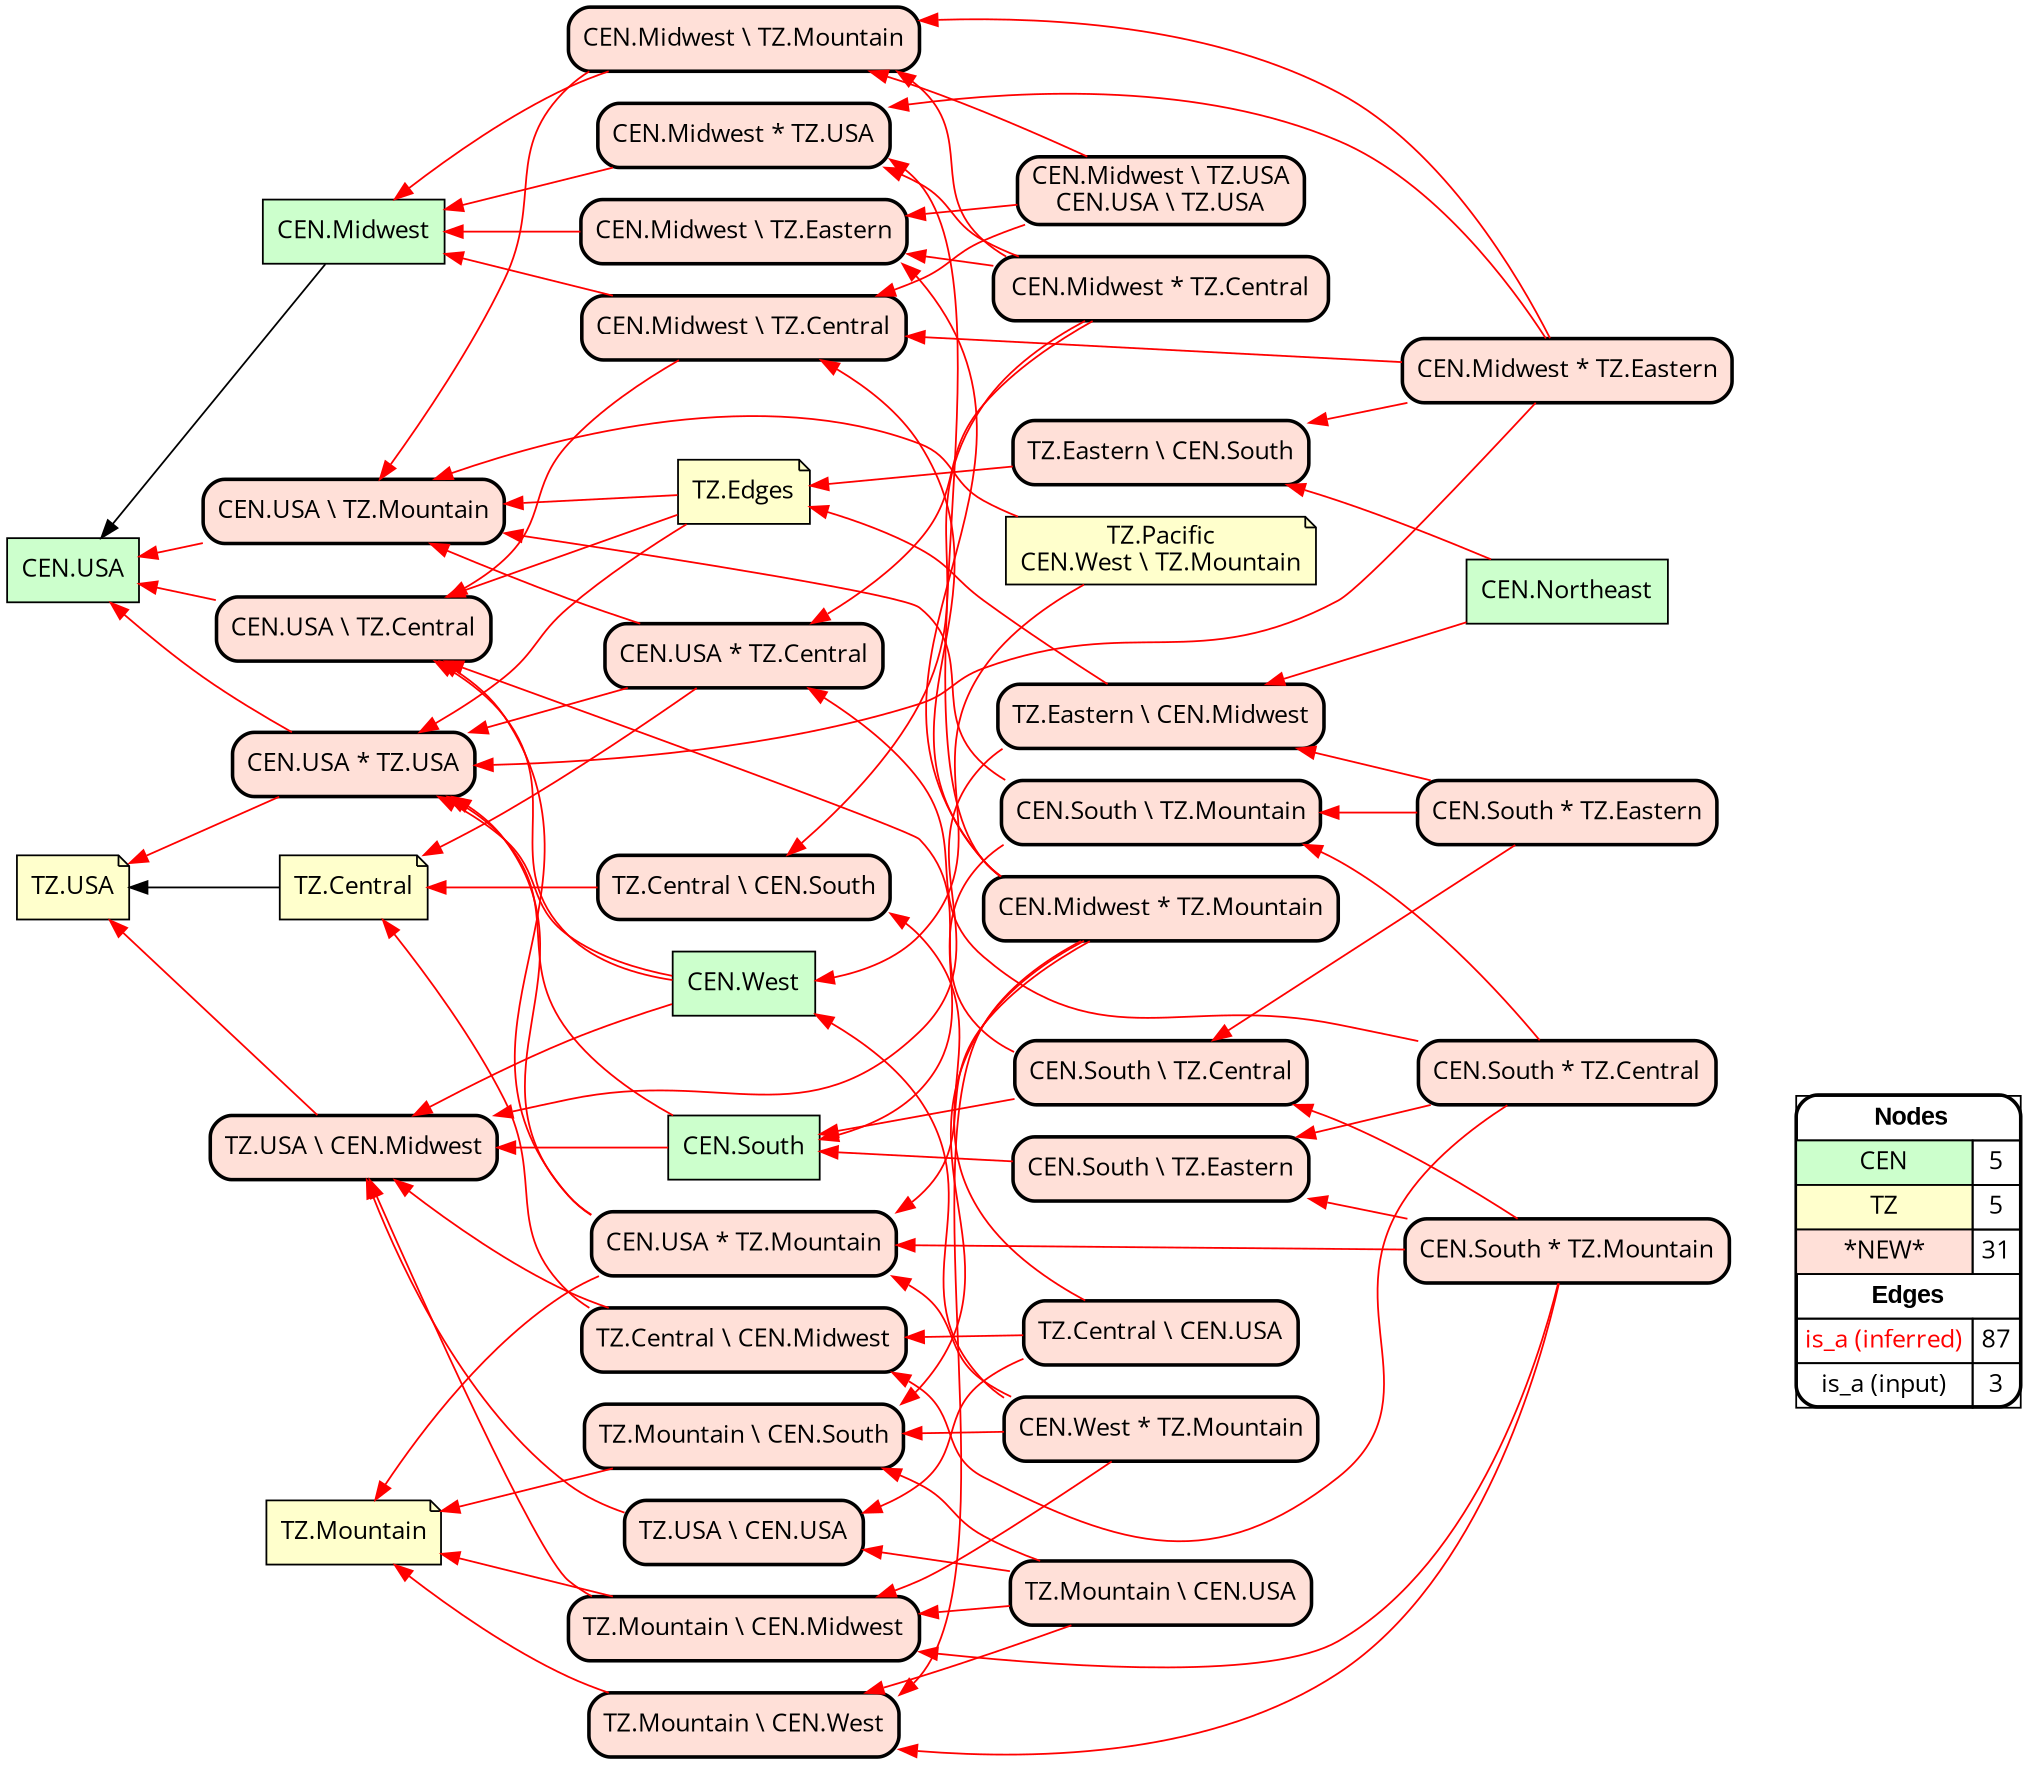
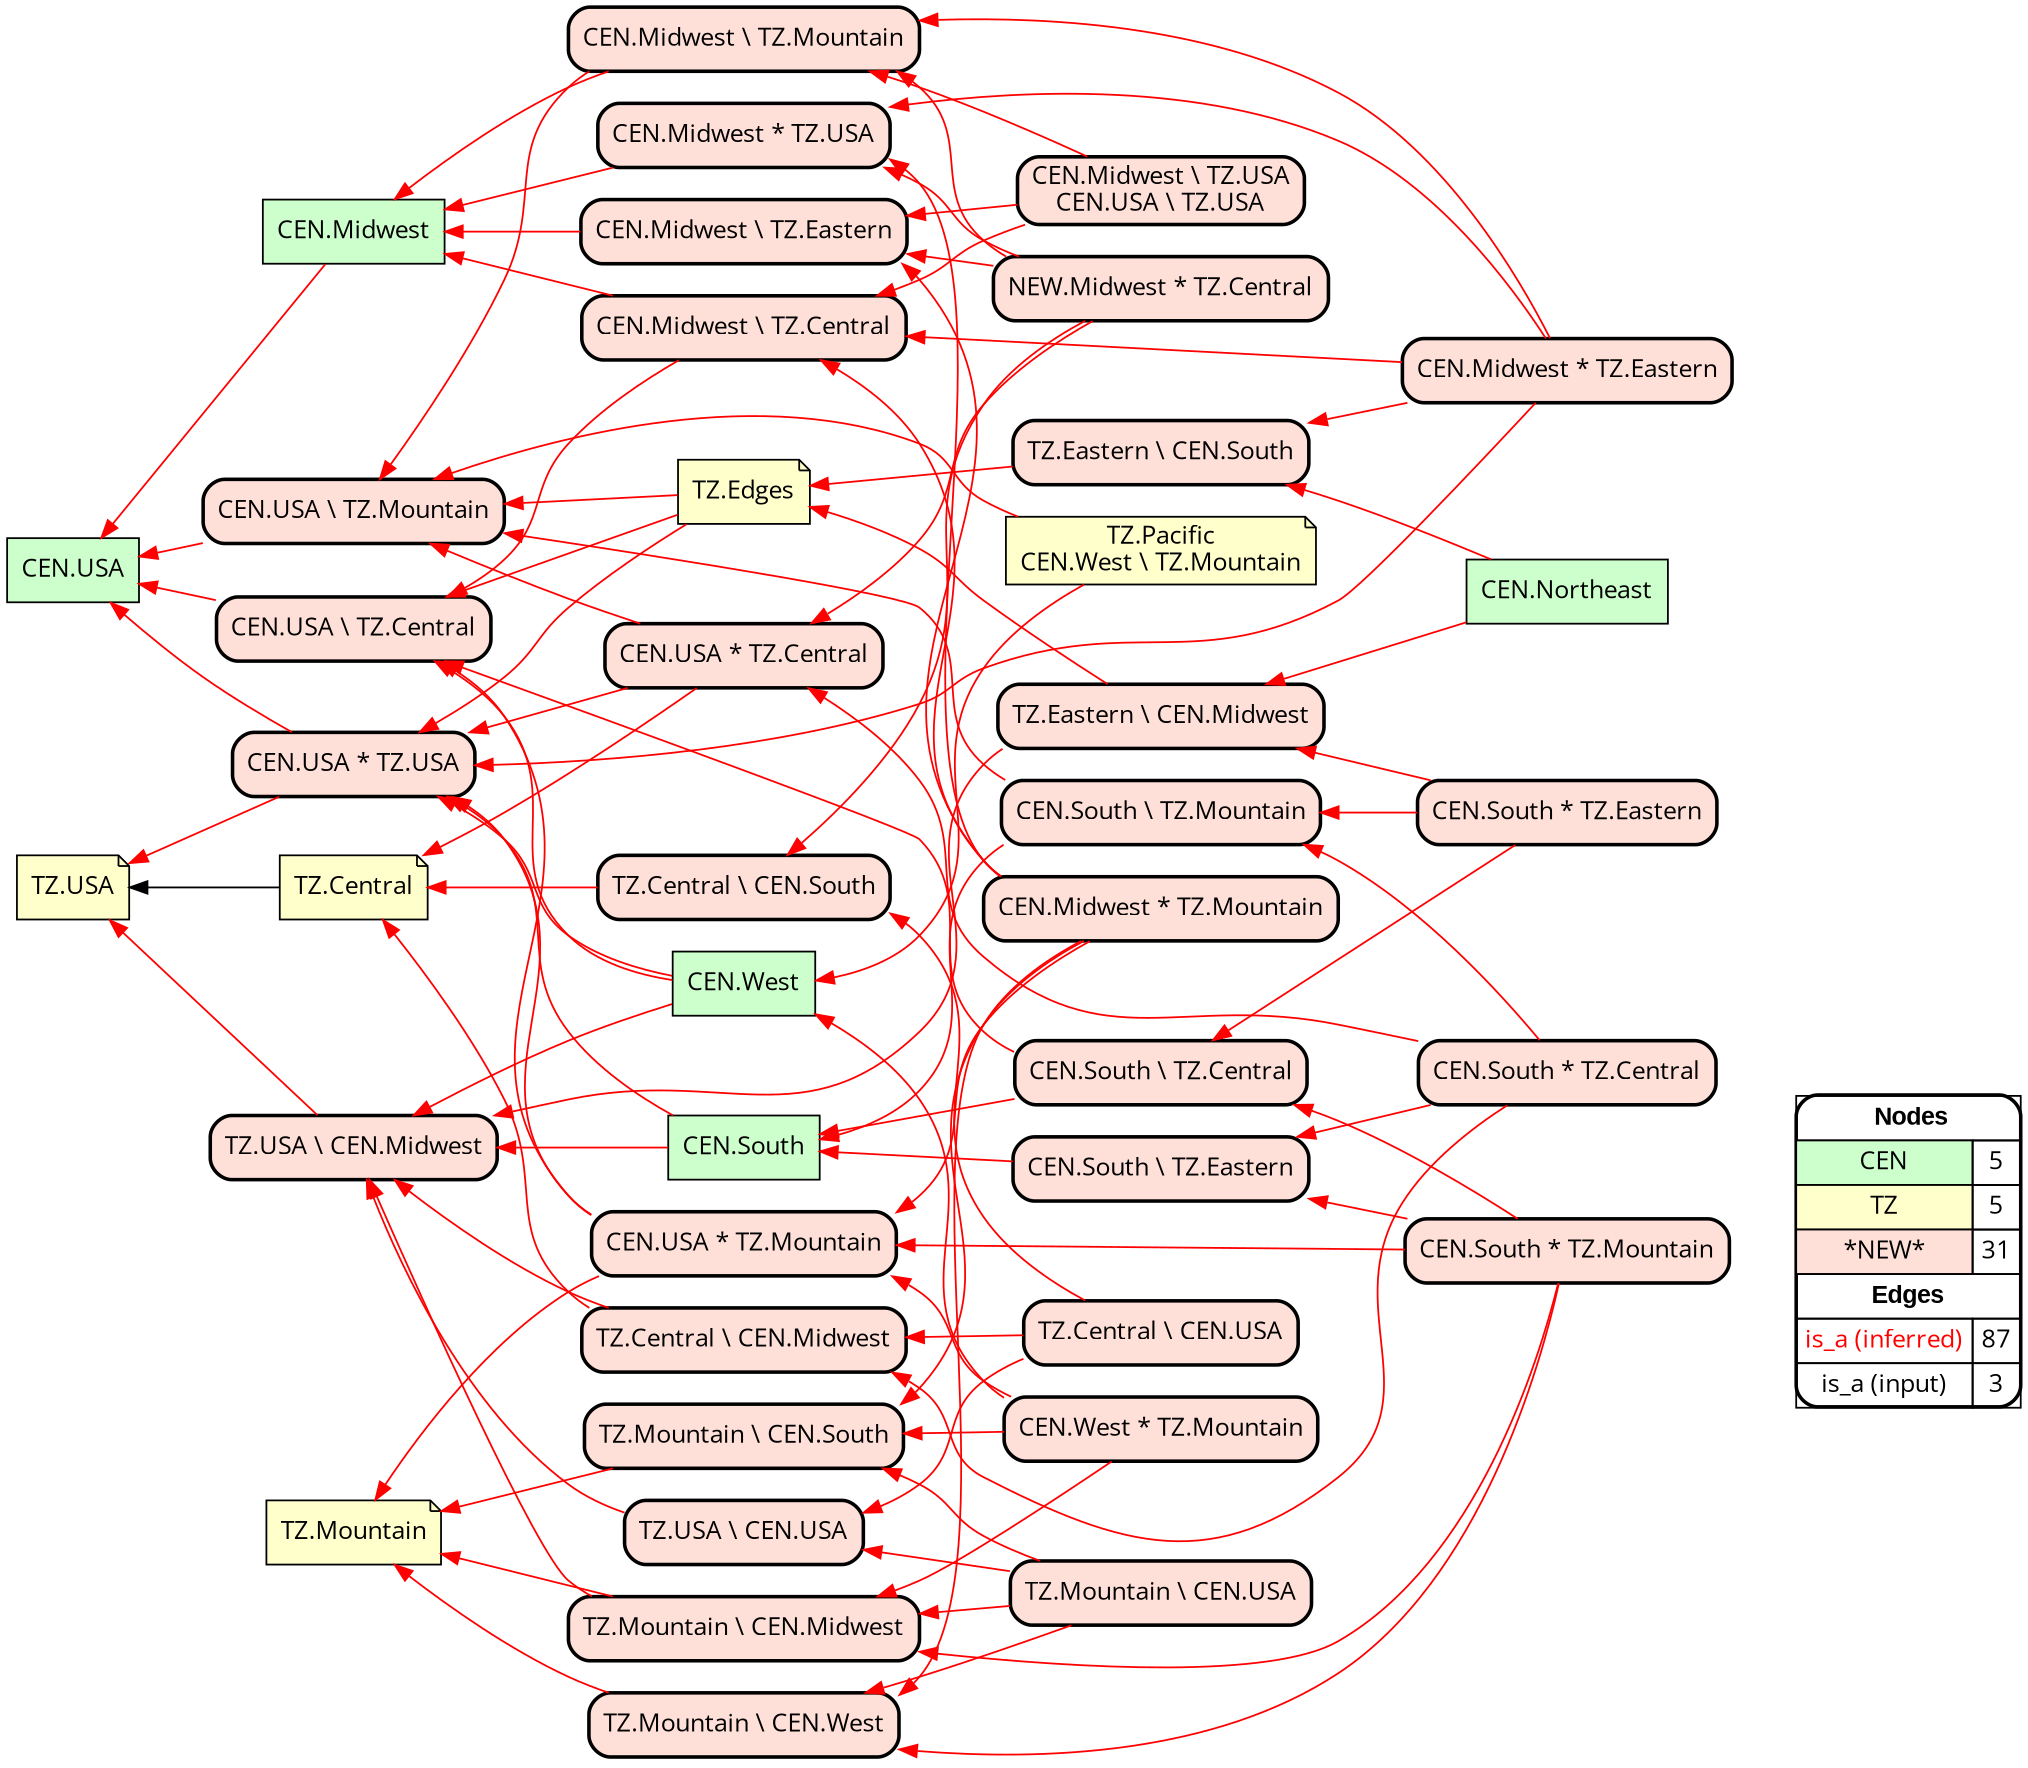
  digraph {
    fontname="Open Sans"
    rankdir=RL
    node [fillcolor="#FFE0D8" fontname="Open Sans" shape=box style="filled,rounded,bold"]
    edge [arrowhead=normal color="#FF0000" constraint=true fontname="Open Sans" penwidth=1 style=solid]
    n1 [fillcolor=white label=<   <TABLE BORDER="0" CELLBORDER="1" CELLSPACING="0" CELLPADDING="4">  <TR> <TD COLSPAN="2"><font face="Arial Black"> Nodes</font></TD> </TR>  <TR>   <TD bgcolor="#CCFFCC" fontname="helvetica">CEN</TD>   <TD>5</TD>   </TR>  <TR>   <TD bgcolor="#FFFFCC" fontname="helvetica">TZ</TD>   <TD>5</TD>   </TR>  <TR>   <TD bgcolor="#FFE0D8" fontname="helvetica">*NEW*</TD>   <TD>31</TD>   </TR>  <TR> <TD COLSPAN="2"><font face = "Arial Black"> Edges </font></TD> </TR>  <TR>   <TD><font color ="#FF0000">is_a (inferred)</font></TD><TD>87</TD> </TR> <TR>   <TD><font color ="#000000">is_a (input)</font></TD><TD>3</TD> </TR> </TABLE>   > margin=0]
    "CEN.Northeast" [fillcolor="#CCFFCC" style=filled]
    "TZ.Eastern \\ CEN.South"
    "TZ.Eastern \\ CEN.Midwest"
    n5 [fillcolor="#FFFFCC" label="TZ.Edges" shape=note style=filled]
    "TZ.USA \\ CEN.Midwest"
    "CEN.South" [fillcolor="#CCFFCC" style=filled]
    "CEN.USA * TZ.USA"
    "TZ.USA" [fillcolor="#FFFFCC" shape=note style=filled]
    "CEN.USA" [fillcolor="#CCFFCC" style=filled]
    "CEN.Midwest" [fillcolor="#CCFFCC" style=filled]
    "CEN.West" [fillcolor="#CCFFCC" style=filled]
    "CEN.USA \\ TZ.Central"
    "CEN.USA \\ TZ.Mountain"
    "TZ.Central" [fillcolor="#FFFFCC" shape=note style=filled]
    "TZ.Pacific\nCEN.West \\ TZ.Mountain" [fillcolor="#FFFFCC" shape=note style=filled]
    "TZ.Mountain" [fillcolor="#FFFFCC" shape=note style=filled]
    "CEN.South * TZ.Eastern"
    "CEN.South \\ TZ.Mountain"
    "CEN.South \\ TZ.Central"
    "CEN.South \\ TZ.Eastern"
    "CEN.South * TZ.Central"
    "TZ.Central \\ CEN.Midwest"
    "CEN.USA * TZ.Central"
    "CEN.South * TZ.Mountain"
    "TZ.Mountain \\ CEN.West"
    "TZ.Mountain \\ CEN.Midwest"
    "CEN.USA * TZ.Mountain"
    "CEN.Midwest \\ TZ.Mountain"
    "CEN.Midwest * TZ.Eastern"
    "CEN.Midwest \\ TZ.Central"
    "CEN.Midwest * TZ.USA"
-   "CEN.Midwest * TZ.Central"
+   "CEN.Midwest * TZ.Central" [label="NEW.Midwest * TZ.Central"]
    "TZ.Central \\ CEN.South"
    "CEN.Midwest \\ TZ.Eastern"
    "CEN.Midwest * TZ.Mountain"
    "TZ.Mountain \\ CEN.South"
    "CEN.Midwest \\ TZ.USA\nCEN.USA \\ TZ.USA"
    "TZ.USA \\ CEN.USA"
    "TZ.Central \\ CEN.USA"
    "CEN.West * TZ.Mountain"
    "TZ.Mountain \\ CEN.USA"
    subgraph sub_1 {
      rank=source
      n1
    }
    "CEN.Northeast" -> "TZ.Eastern \\ CEN.South"
    "CEN.Northeast" -> "TZ.Eastern \\ CEN.Midwest"
    "TZ.Eastern \\ CEN.South" -> n5
    "TZ.Eastern \\ CEN.Midwest" -> n5
    "TZ.Eastern \\ CEN.Midwest" -> "TZ.USA \\ CEN.Midwest"
    n5 -> "CEN.USA * TZ.USA"
    n5 -> "CEN.USA \\ TZ.Central"
    n5 -> "CEN.USA \\ TZ.Mountain"
    "TZ.USA \\ CEN.Midwest" -> "TZ.USA"
    "CEN.South" -> "TZ.USA \\ CEN.Midwest"
    "CEN.South" -> "CEN.USA * TZ.USA"
    "CEN.USA * TZ.USA" -> "TZ.USA"
    "CEN.USA * TZ.USA" -> "CEN.USA"
-   "CEN.Midwest" -> "CEN.USA" [color="#000000"]
+   "CEN.Midwest" -> "CEN.USA"
    "CEN.West" -> "TZ.USA \\ CEN.Midwest"
    "CEN.West" -> "CEN.USA * TZ.USA"
    "CEN.West" -> "CEN.USA \\ TZ.Central"
    "CEN.USA \\ TZ.Central" -> "CEN.USA"
    "CEN.USA \\ TZ.Mountain" -> "CEN.USA"
    "TZ.Central" -> "TZ.USA" [color="#000000"]
    "TZ.Pacific\nCEN.West \\ TZ.Mountain" -> "CEN.West"
    "TZ.Pacific\nCEN.West \\ TZ.Mountain" -> "CEN.USA \\ TZ.Mountain"
    "CEN.South * TZ.Eastern" -> "TZ.Eastern \\ CEN.Midwest"
    "CEN.South * TZ.Eastern" -> "CEN.South \\ TZ.Mountain"
    "CEN.South * TZ.Eastern" -> "CEN.South \\ TZ.Central"
    "CEN.South \\ TZ.Mountain" -> "CEN.South"
    "CEN.South \\ TZ.Mountain" -> "CEN.USA \\ TZ.Mountain"
    "CEN.South \\ TZ.Central" -> "CEN.South"
    "CEN.South \\ TZ.Central" -> "CEN.USA \\ TZ.Central"
    "CEN.South \\ TZ.Eastern" -> "CEN.South"
    "CEN.South * TZ.Central" -> "CEN.South \\ TZ.Mountain"
    "CEN.South * TZ.Central" -> "CEN.South \\ TZ.Eastern"
    "CEN.South * TZ.Central" -> "TZ.Central \\ CEN.Midwest"
    "CEN.South * TZ.Central" -> "CEN.USA * TZ.Central"
    "TZ.Central \\ CEN.Midwest" -> "TZ.USA \\ CEN.Midwest"
    "TZ.Central \\ CEN.Midwest" -> "TZ.Central"
    "CEN.USA * TZ.Central" -> "CEN.USA * TZ.USA"
    "CEN.USA * TZ.Central" -> "CEN.USA \\ TZ.Mountain"
    "CEN.USA * TZ.Central" -> "TZ.Central"
    "CEN.South * TZ.Mountain" -> "CEN.South \\ TZ.Central"
    "CEN.South * TZ.Mountain" -> "CEN.South \\ TZ.Eastern"
    "CEN.South * TZ.Mountain" -> "TZ.Mountain \\ CEN.West"
    "CEN.South * TZ.Mountain" -> "TZ.Mountain \\ CEN.Midwest"
    "CEN.South * TZ.Mountain" -> "CEN.USA * TZ.Mountain"
    "TZ.Mountain \\ CEN.West" -> "TZ.Mountain"
    "TZ.Mountain \\ CEN.Midwest" -> "TZ.USA \\ CEN.Midwest"
    "TZ.Mountain \\ CEN.Midwest" -> "TZ.Mountain"
    "CEN.USA * TZ.Mountain" -> "CEN.USA * TZ.USA"
    "CEN.USA * TZ.Mountain" -> "CEN.USA \\ TZ.Central"
    "CEN.USA * TZ.Mountain" -> "TZ.Mountain"
    "CEN.Midwest \\ TZ.Mountain" -> "CEN.Midwest"
    "CEN.Midwest \\ TZ.Mountain" -> "CEN.USA \\ TZ.Mountain"
    "CEN.Midwest * TZ.Eastern" -> "TZ.Eastern \\ CEN.South"
    "CEN.Midwest * TZ.Eastern" -> "CEN.USA * TZ.USA"
    "CEN.Midwest * TZ.Eastern" -> "CEN.Midwest \\ TZ.Mountain"
    "CEN.Midwest * TZ.Eastern" -> "CEN.Midwest \\ TZ.Central"
    "CEN.Midwest * TZ.Eastern" -> "CEN.Midwest * TZ.USA"
    "CEN.Midwest \\ TZ.Central" -> "CEN.Midwest"
    "CEN.Midwest \\ TZ.Central" -> "CEN.USA \\ TZ.Central"
    "CEN.Midwest * TZ.USA" -> "CEN.Midwest"
    "CEN.Midwest * TZ.Central" -> "CEN.USA * TZ.Central"
    "CEN.Midwest * TZ.Central" -> "CEN.Midwest \\ TZ.Mountain"
    "CEN.Midwest * TZ.Central" -> "CEN.Midwest * TZ.USA"
    "CEN.Midwest * TZ.Central" -> "TZ.Central \\ CEN.South"
    "CEN.Midwest * TZ.Central" -> "CEN.Midwest \\ TZ.Eastern"
    "TZ.Central \\ CEN.South" -> "TZ.Central"
    "CEN.Midwest \\ TZ.Eastern" -> "CEN.Midwest"
    "CEN.Midwest * TZ.Mountain" -> "TZ.Mountain \\ CEN.West"
    "CEN.Midwest * TZ.Mountain" -> "CEN.USA * TZ.Mountain"
    "CEN.Midwest * TZ.Mountain" -> "CEN.Midwest \\ TZ.Central"
    "CEN.Midwest * TZ.Mountain" -> "CEN.Midwest * TZ.USA"
    "CEN.Midwest * TZ.Mountain" -> "CEN.Midwest \\ TZ.Eastern"
    "CEN.Midwest * TZ.Mountain" -> "TZ.Mountain \\ CEN.South"
    "TZ.Mountain \\ CEN.South" -> "TZ.Mountain"
    "CEN.Midwest \\ TZ.USA\nCEN.USA \\ TZ.USA" -> "CEN.Midwest \\ TZ.Mountain"
    "CEN.Midwest \\ TZ.USA\nCEN.USA \\ TZ.USA" -> "CEN.Midwest \\ TZ.Central"
    "CEN.Midwest \\ TZ.USA\nCEN.USA \\ TZ.USA" -> "CEN.Midwest \\ TZ.Eastern"
    "TZ.USA \\ CEN.USA" -> "TZ.USA \\ CEN.Midwest"
    "TZ.Central \\ CEN.USA" -> "TZ.Central \\ CEN.Midwest"
    "TZ.Central \\ CEN.USA" -> "TZ.Central \\ CEN.South"
    "TZ.Central \\ CEN.USA" -> "TZ.USA \\ CEN.USA"
    "CEN.West * TZ.Mountain" -> "CEN.West"
    "CEN.West * TZ.Mountain" -> "TZ.Mountain \\ CEN.Midwest"
    "CEN.West * TZ.Mountain" -> "CEN.USA * TZ.Mountain"
    "CEN.West * TZ.Mountain" -> "TZ.Mountain \\ CEN.South"
    "TZ.Mountain \\ CEN.USA" -> "TZ.Mountain \\ CEN.West"
    "TZ.Mountain \\ CEN.USA" -> "TZ.Mountain \\ CEN.Midwest"
    "TZ.Mountain \\ CEN.USA" -> "TZ.Mountain \\ CEN.South"
    "TZ.Mountain \\ CEN.USA" -> "TZ.USA \\ CEN.USA"
  }
